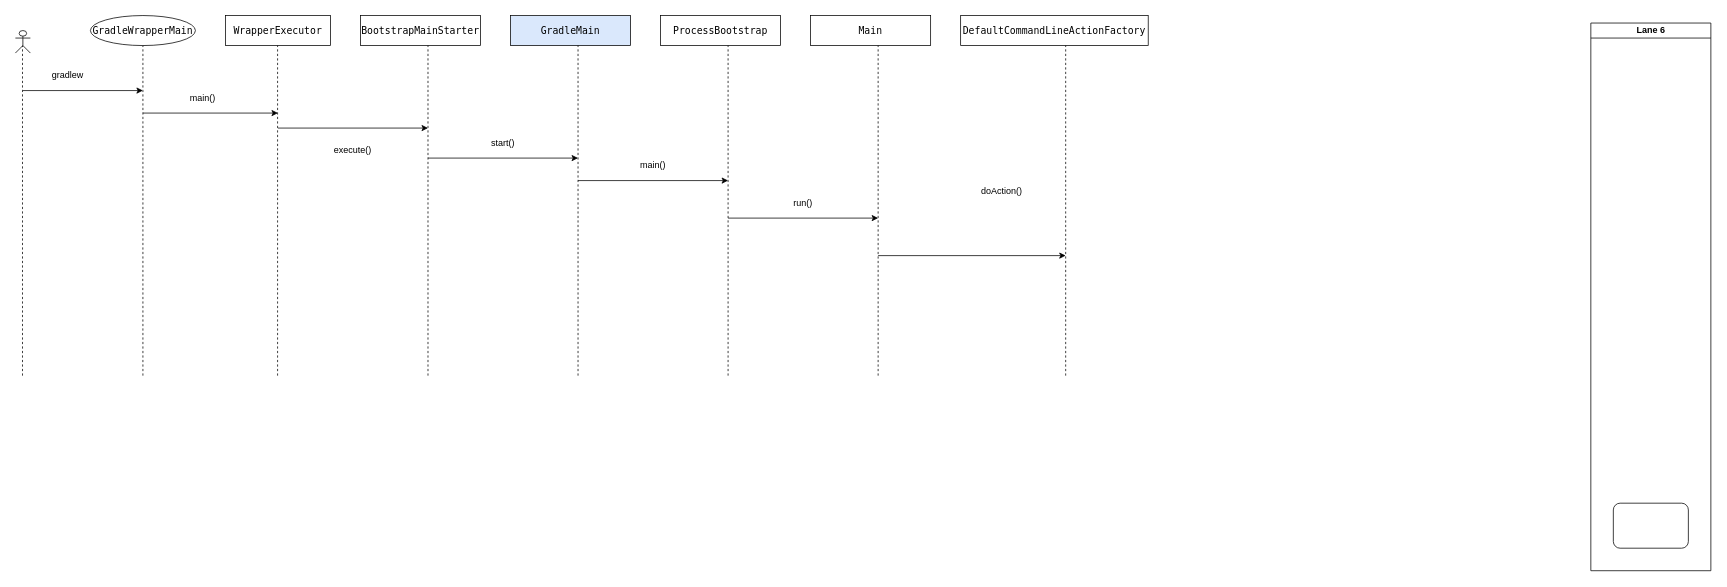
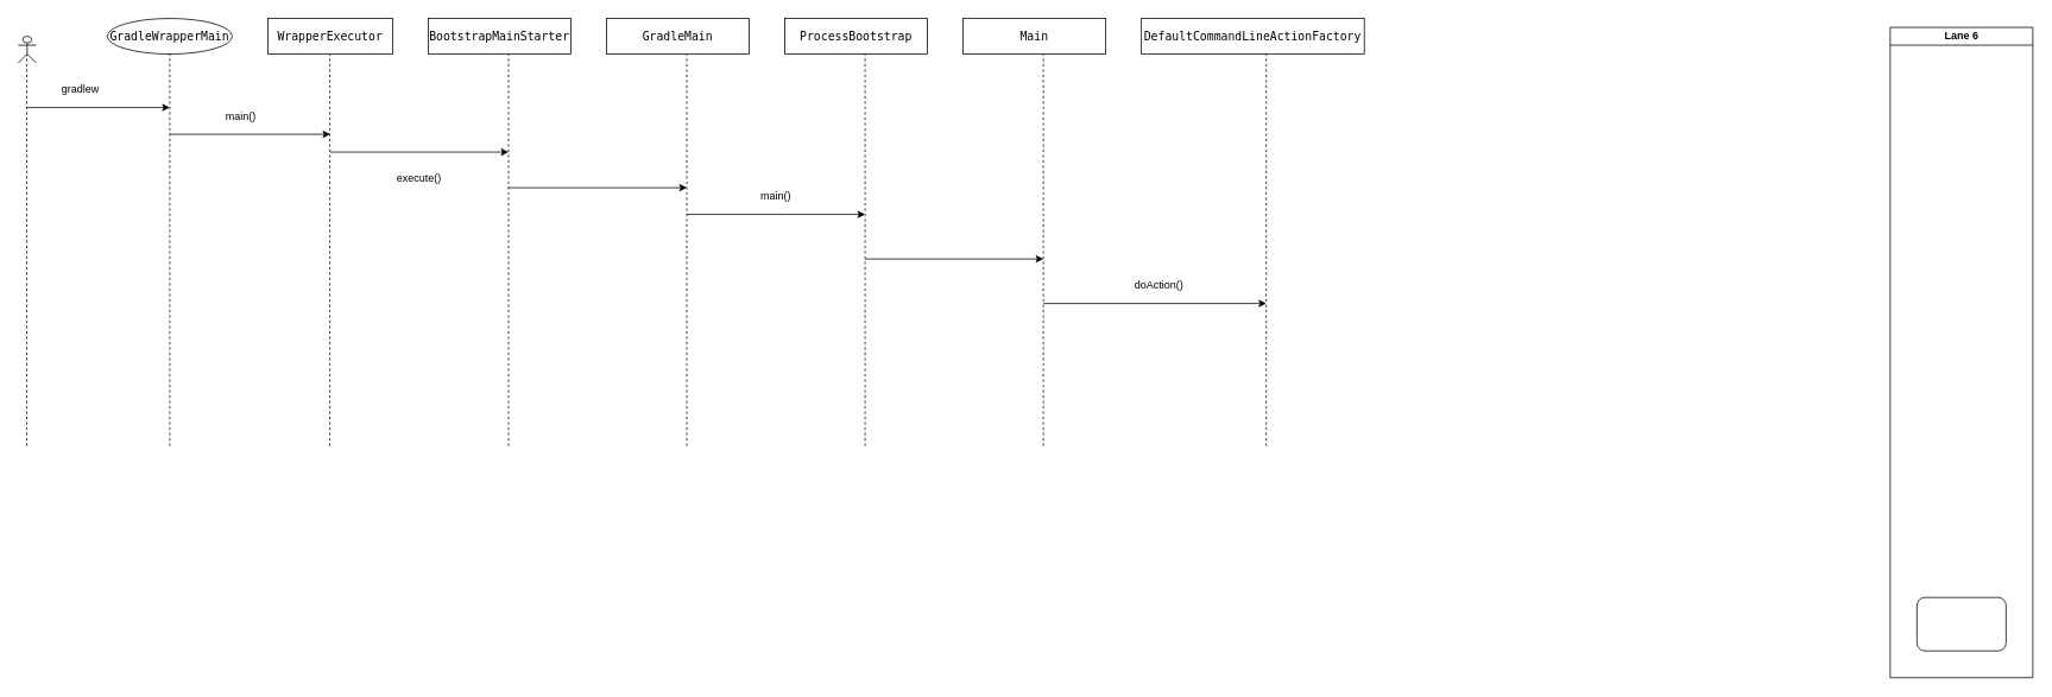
  <mxCell id="0" />
  <mxCell id="1" parent="0" />
  <mxCell id="2" value="Lane 6" style="swimlane;html=1;startSize=20;" vertex="1" parent="1"><mxGeometry x="2120" y="30" width="160" height="730" as="geometry" /></mxCell>
  <mxCell id="3" value="" style="rounded=1;whiteSpace=wrap;html=1;shadow=0;labelBackgroundColor=none;strokeWidth=1;fontFamily=Verdana;fontSize=8;align=center;" vertex="1" parent="2"><mxGeometry x="30" y="640" width="100" height="60" as="geometry" /></mxCell>
  <mxCell id="4" value="&lt;pre style=&quot;font-family: &amp;#34;jetbrains mono&amp;#34; , monospace ; font-size: 9.8pt&quot;&gt;GradleWrapperMain&lt;/pre&gt;" style="ellipse;whiteSpace=wrap;html=1;startSize=20;" vertex="1" parent="1"><mxGeometry x="120" y="20" width="140" height="40" as="geometry" /></mxCell>
  <mxCell id="5" value="" style="endArrow=none;dashed=1;html=1;strokeWidth=1;startSize=20;entryX=0.5;entryY=1;entryDx=0;entryDy=0;" edge="1" parent="1" target="4"><mxGeometry width="50" height="50" relative="1" as="geometry"><mxPoint x="190" y="500" as="sourcePoint" /><mxPoint x="230" y="150" as="targetPoint" /></mxGeometry></mxCell>
  <mxCell id="6" value="" style="shape=umlActor;verticalLabelPosition=bottom;verticalAlign=top;html=1;outlineConnect=0;startSize=20;" vertex="1" parent="1"><mxGeometry x="20" y="40" width="20" height="30" as="geometry" /></mxCell>
  <mxCell id="7" value="" style="endArrow=none;dashed=1;html=1;strokeWidth=1;startSize=20;entryX=0.5;entryY=1;entryDx=0;entryDy=0;" edge="1" parent="1"><mxGeometry width="50" height="50" relative="1" as="geometry"><mxPoint x="29.5" y="500" as="sourcePoint" /><mxPoint x="29.5" y="60" as="targetPoint" /></mxGeometry></mxCell>
  <mxCell id="8" value="" style="endArrow=classic;html=1;startSize=20;strokeWidth=1;" edge="1" parent="1"><mxGeometry width="50" height="50" relative="1" as="geometry"><mxPoint x="30" y="120" as="sourcePoint" /><mxPoint x="190" y="120" as="targetPoint" /></mxGeometry></mxCell>
  <mxCell id="9" value="gradlew" style="text;html=1;strokeColor=none;fillColor=none;align=center;verticalAlign=middle;whiteSpace=wrap;rounded=0;startSize=20;" vertex="1" parent="1"><mxGeometry x="70" y="90" width="40" height="20" as="geometry" /></mxCell>
  <mxCell id="10" value="&lt;pre style=&quot;font-family: &amp;#34;jetbrains mono&amp;#34; , monospace ; font-size: 9.8pt&quot;&gt;&lt;pre style=&quot;font-family: &amp;#34;jetbrains mono&amp;#34; , monospace ; font-size: 9.8pt&quot;&gt;WrapperExecutor&lt;/pre&gt;&lt;/pre&gt;" style="rounded=0;whiteSpace=wrap;html=1;startSize=20;" vertex="1" parent="1"><mxGeometry x="300" y="20" width="140" height="40" as="geometry" /></mxCell>
  <mxCell id="11" value="" style="endArrow=none;dashed=1;html=1;strokeWidth=1;startSize=20;entryX=0.5;entryY=1;entryDx=0;entryDy=0;" edge="1" parent="1"><mxGeometry width="50" height="50" relative="1" as="geometry"><mxPoint x="369.5" y="500" as="sourcePoint" /><mxPoint x="369.5" y="60" as="targetPoint" /></mxGeometry></mxCell>
  <mxCell id="12" value="" style="endArrow=classic;html=1;startSize=20;strokeWidth=1;" edge="1" parent="1"><mxGeometry width="50" height="50" relative="1" as="geometry"><mxPoint x="190" y="150" as="sourcePoint" /><mxPoint x="370" y="150" as="targetPoint" /></mxGeometry></mxCell>
  <mxCell id="13" value="main()" style="text;html=1;strokeColor=none;fillColor=none;align=center;verticalAlign=middle;whiteSpace=wrap;rounded=0;startSize=20;" vertex="1" parent="1"><mxGeometry x="250" y="120" width="40" height="20" as="geometry" /></mxCell>
  <mxCell id="14" value="&lt;pre style=&quot;font-family: &amp;#34;jetbrains mono&amp;#34; , monospace ; font-size: 9.8pt&quot;&gt;&lt;pre style=&quot;font-family: &amp;#34;jetbrains mono&amp;#34; , monospace ; font-size: 9.8pt&quot;&gt;&lt;pre style=&quot;font-family: &amp;#34;jetbrains mono&amp;#34; , monospace ; font-size: 9.8pt&quot;&gt;BootstrapMainStarter&lt;/pre&gt;&lt;/pre&gt;&lt;/pre&gt;" style="rounded=0;whiteSpace=wrap;html=1;startSize=20;" vertex="1" parent="1"><mxGeometry x="480" y="20" width="160" height="40" as="geometry" /></mxCell>
  <mxCell id="15" value="" style="endArrow=none;dashed=1;html=1;strokeWidth=1;startSize=20;entryX=0.5;entryY=1;entryDx=0;entryDy=0;" edge="1" parent="1"><mxGeometry width="50" height="50" relative="1" as="geometry"><mxPoint x="570" y="500" as="sourcePoint" /><mxPoint x="570" y="60" as="targetPoint" /></mxGeometry></mxCell>
  <mxCell id="16" value="" style="endArrow=classic;html=1;startSize=20;strokeWidth=1;" edge="1" parent="1"><mxGeometry width="50" height="50" relative="1" as="geometry"><mxPoint x="370" y="170" as="sourcePoint" /><mxPoint x="570" y="170" as="targetPoint" /></mxGeometry></mxCell>
  <mxCell id="17" value="execute()" style="text;html=1;strokeColor=none;fillColor=none;align=center;verticalAlign=middle;whiteSpace=wrap;rounded=0;startSize=20;" vertex="1" parent="1"><mxGeometry x="450" y="190" width="40" height="20" as="geometry" /></mxCell>
- <mxCell id="18" value="&lt;pre style=&quot;font-family: &amp;#34;jetbrains mono&amp;#34; , monospace ; font-size: 9.8pt&quot;&gt;&lt;pre style=&quot;font-family: &amp;#34;jetbrains mono&amp;#34; , monospace ; font-size: 9.8pt&quot;&gt;&lt;pre style=&quot;font-family: &amp;#34;jetbrains mono&amp;#34; , monospace ; font-size: 9.8pt&quot;&gt;GradleMain&lt;/pre&gt;&lt;/pre&gt;&lt;/pre&gt;" style="rounded=0;whiteSpace=wrap;html=1;startSize=20;fillColor=#dae8fc;" vertex="1" parent="1"><mxGeometry x="680" y="20" width="160" height="40" as="geometry" /></mxCell>
+ <mxCell id="18" value="&lt;pre style=&quot;font-family: &amp;#34;jetbrains mono&amp;#34; , monospace ; font-size: 9.8pt&quot;&gt;&lt;pre style=&quot;font-family: &amp;#34;jetbrains mono&amp;#34; , monospace ; font-size: 9.8pt&quot;&gt;&lt;pre style=&quot;font-family: &amp;#34;jetbrains mono&amp;#34; , monospace ; font-size: 9.8pt&quot;&gt;GradleMain&lt;/pre&gt;&lt;/pre&gt;&lt;/pre&gt;" style="rounded=0;whiteSpace=wrap;html=1;startSize=20;" vertex="1" parent="1"><mxGeometry x="680" y="20" width="160" height="40" as="geometry" /></mxCell>
  <mxCell id="19" value="" style="endArrow=none;dashed=1;html=1;strokeWidth=1;startSize=20;entryX=0.5;entryY=1;entryDx=0;entryDy=0;" edge="1" parent="1"><mxGeometry width="50" height="50" relative="1" as="geometry"><mxPoint x="770" y="500" as="sourcePoint" /><mxPoint x="770" y="60" as="targetPoint" /></mxGeometry></mxCell>
  <mxCell id="20" value="" style="endArrow=classic;html=1;startSize=20;strokeWidth=1;" edge="1" parent="1"><mxGeometry width="50" height="50" relative="1" as="geometry"><mxPoint x="570" y="210" as="sourcePoint" /><mxPoint x="770" y="210" as="targetPoint" /></mxGeometry></mxCell>
- <mxCell id="21" value="start()" style="text;html=1;strokeColor=none;fillColor=none;align=center;verticalAlign=middle;whiteSpace=wrap;rounded=0;startSize=20;" vertex="1" parent="1"><mxGeometry x="650" y="180" width="40" height="20" as="geometry" /></mxCell>
  <mxCell id="22" value="&lt;pre style=&quot;font-family: &amp;#34;jetbrains mono&amp;#34; , monospace ; font-size: 9.8pt&quot;&gt;&lt;pre style=&quot;font-family: &amp;#34;jetbrains mono&amp;#34; , monospace ; font-size: 9.8pt&quot;&gt;&lt;pre style=&quot;font-family: &amp;#34;jetbrains mono&amp;#34; , monospace ; font-size: 9.8pt&quot;&gt;&lt;pre style=&quot;font-family: &amp;#34;jetbrains mono&amp;#34; , monospace ; font-size: 9.8pt&quot;&gt;ProcessBootstrap&lt;/pre&gt;&lt;/pre&gt;&lt;/pre&gt;&lt;/pre&gt;" style="rounded=0;whiteSpace=wrap;html=1;startSize=20;" vertex="1" parent="1"><mxGeometry x="880" y="20" width="160" height="40" as="geometry" /></mxCell>
  <mxCell id="23" value="" style="endArrow=none;dashed=1;html=1;strokeWidth=1;startSize=20;entryX=0.5;entryY=1;entryDx=0;entryDy=0;" edge="1" parent="1"><mxGeometry width="50" height="50" relative="1" as="geometry"><mxPoint x="970" y="500" as="sourcePoint" /><mxPoint x="970" y="60" as="targetPoint" /></mxGeometry></mxCell>
  <mxCell id="24" value="main()" style="text;html=1;strokeColor=none;fillColor=none;align=center;verticalAlign=middle;whiteSpace=wrap;rounded=0;startSize=20;" vertex="1" parent="1"><mxGeometry x="850" y="210" width="40" height="20" as="geometry" /></mxCell>
  <mxCell id="25" value="" style="endArrow=classic;html=1;startSize=20;strokeWidth=1;" edge="1" parent="1"><mxGeometry width="50" height="50" relative="1" as="geometry"><mxPoint x="770" y="240" as="sourcePoint" /><mxPoint x="970" y="240" as="targetPoint" /></mxGeometry></mxCell>
  <mxCell id="26" value="&lt;pre style=&quot;font-family: &amp;#34;jetbrains mono&amp;#34; , monospace ; font-size: 9.8pt&quot;&gt;&lt;pre style=&quot;font-family: &amp;#34;jetbrains mono&amp;#34; , monospace ; font-size: 9.8pt&quot;&gt;&lt;pre style=&quot;font-family: &amp;#34;jetbrains mono&amp;#34; , monospace ; font-size: 9.8pt&quot;&gt;&lt;pre style=&quot;font-family: &amp;#34;jetbrains mono&amp;#34; , monospace ; font-size: 9.8pt&quot;&gt;Main&lt;/pre&gt;&lt;/pre&gt;&lt;/pre&gt;&lt;/pre&gt;" style="rounded=0;whiteSpace=wrap;html=1;startSize=20;" vertex="1" parent="1"><mxGeometry x="1080" y="20" width="160" height="40" as="geometry" /></mxCell>
  <mxCell id="27" value="" style="endArrow=none;dashed=1;html=1;strokeWidth=1;startSize=20;entryX=0.5;entryY=1;entryDx=0;entryDy=0;" edge="1" parent="1"><mxGeometry width="50" height="50" relative="1" as="geometry"><mxPoint x="1170" y="500" as="sourcePoint" /><mxPoint x="1170" y="60" as="targetPoint" /></mxGeometry></mxCell>
- <mxCell id="28" value="run()" style="text;html=1;strokeColor=none;fillColor=none;align=center;verticalAlign=middle;whiteSpace=wrap;rounded=0;startSize=20;" vertex="1" parent="1"><mxGeometry x="1050" y="260" width="40" height="20" as="geometry" /></mxCell>
  <mxCell id="29" value="" style="endArrow=classic;html=1;startSize=20;strokeWidth=1;" edge="1" parent="1"><mxGeometry width="50" height="50" relative="1" as="geometry"><mxPoint x="970" y="290" as="sourcePoint" /><mxPoint x="1170" y="290" as="targetPoint" /></mxGeometry></mxCell>
  <mxCell id="30" value="&lt;pre style=&quot;font-family: &amp;#34;jetbrains mono&amp;#34; , monospace ; font-size: 9.8pt&quot;&gt;&lt;pre style=&quot;font-family: &amp;#34;jetbrains mono&amp;#34; , monospace ; font-size: 9.8pt&quot;&gt;&lt;pre style=&quot;font-family: &amp;#34;jetbrains mono&amp;#34; , monospace ; font-size: 9.8pt&quot;&gt;&lt;pre style=&quot;font-family: &amp;#34;jetbrains mono&amp;#34; , monospace ; font-size: 9.8pt&quot;&gt;&lt;pre style=&quot;font-family: &amp;#34;jetbrains mono&amp;#34; , monospace ; font-size: 9.8pt&quot;&gt;DefaultCommandLineActionFactory&lt;/pre&gt;&lt;/pre&gt;&lt;/pre&gt;&lt;/pre&gt;&lt;/pre&gt;" style="rounded=0;whiteSpace=wrap;html=1;startSize=20;" vertex="1" parent="1"><mxGeometry x="1280" y="20" width="250" height="40" as="geometry" /></mxCell>
  <mxCell id="31" value="" style="endArrow=none;dashed=1;html=1;strokeWidth=1;startSize=20;entryX=0.5;entryY=1;entryDx=0;entryDy=0;" edge="1" parent="1"><mxGeometry width="50" height="50" relative="1" as="geometry"><mxPoint x="1420" y="500" as="sourcePoint" /><mxPoint x="1420" y="60" as="targetPoint" /></mxGeometry></mxCell>
- <mxCell id="32" value="doAction()" style="text;html=1;strokeColor=none;fillColor=none;align=center;verticalAlign=middle;whiteSpace=wrap;rounded=0;startSize=20;" vertex="1" parent="1"><mxGeometry x="1315" y="245" width="40" height="20" as="geometry" /></mxCell>
+ <mxCell id="32" value="doAction()" style="text;html=1;strokeColor=none;fillColor=none;align=center;verticalAlign=middle;whiteSpace=wrap;rounded=0;startSize=20;" vertex="1" parent="1"><mxGeometry x="1280" y="310" width="40" height="20" as="geometry" /></mxCell>
  <mxCell id="33" value="" style="endArrow=classic;html=1;startSize=20;strokeWidth=1;" edge="1" parent="1"><mxGeometry width="50" height="50" relative="1" as="geometry"><mxPoint x="1170" y="340" as="sourcePoint" /><mxPoint x="1420" y="340" as="targetPoint" /></mxGeometry></mxCell>
